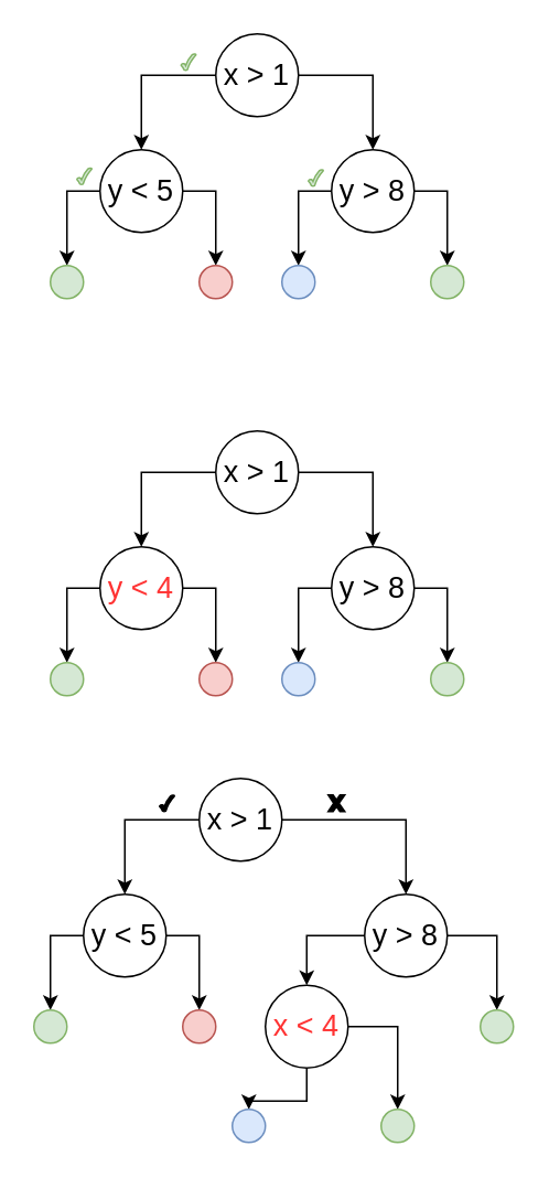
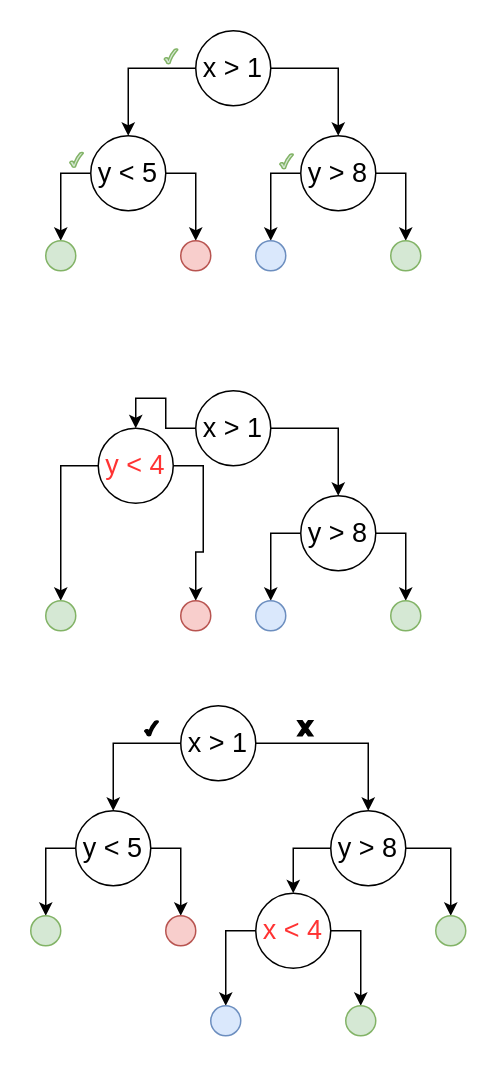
  <mxCell id="0" />
  <mxCell id="1" parent="0" />
  <mxCell id="2" value="" style="group" parent="1" vertex="1" connectable="0"><mxGeometry x="30" y="20" width="250" height="160" as="geometry" /></mxCell>
  <mxCell id="3" style="edgeStyle=orthogonalEdgeStyle;rounded=0;orthogonalLoop=1;jettySize=auto;html=1;entryX=0.5;entryY=0;entryDx=0;entryDy=0;" parent="2" source="5" target="8" edge="1"><mxGeometry relative="1" as="geometry" /></mxCell>
  <mxCell id="4" style="edgeStyle=orthogonalEdgeStyle;rounded=0;orthogonalLoop=1;jettySize=auto;html=1;" parent="2" source="5" target="11" edge="1"><mxGeometry relative="1" as="geometry" /></mxCell>
  <mxCell id="5" value="&lt;font style=&quot;font-size: 18px;&quot;&gt;x &amp;gt; 1&lt;/font&gt;" style="ellipse;whiteSpace=wrap;html=1;aspect=fixed;" parent="2" vertex="1"><mxGeometry x="100" width="50" height="50" as="geometry" /></mxCell>
  <mxCell id="6" style="edgeStyle=orthogonalEdgeStyle;rounded=0;orthogonalLoop=1;jettySize=auto;html=1;" parent="2" source="8" target="12" edge="1"><mxGeometry relative="1" as="geometry" /></mxCell>
  <mxCell id="7" style="edgeStyle=orthogonalEdgeStyle;rounded=0;orthogonalLoop=1;jettySize=auto;html=1;entryX=0.5;entryY=0;entryDx=0;entryDy=0;" parent="2" source="8" target="13" edge="1"><mxGeometry relative="1" as="geometry" /></mxCell>
  <mxCell id="8" value="&lt;font style=&quot;font-size: 18px;&quot;&gt;y &amp;lt; 5&lt;/font&gt;" style="ellipse;whiteSpace=wrap;html=1;aspect=fixed;" parent="2" vertex="1"><mxGeometry x="30" y="70" width="50" height="50" as="geometry" /></mxCell>
  <mxCell id="9" style="edgeStyle=orthogonalEdgeStyle;rounded=0;orthogonalLoop=1;jettySize=auto;html=1;" parent="2" source="11" target="15" edge="1"><mxGeometry relative="1" as="geometry" /></mxCell>
  <mxCell id="10" style="edgeStyle=orthogonalEdgeStyle;rounded=0;orthogonalLoop=1;jettySize=auto;html=1;exitX=1;exitY=0.5;exitDx=0;exitDy=0;entryX=0.5;entryY=0;entryDx=0;entryDy=0;" parent="2" source="11" target="16" edge="1"><mxGeometry relative="1" as="geometry" /></mxCell>
  <mxCell id="11" value="&lt;font style=&quot;font-size: 18px;&quot;&gt;y &amp;gt; 8&lt;/font&gt;" style="ellipse;whiteSpace=wrap;html=1;aspect=fixed;" parent="2" vertex="1"><mxGeometry x="170" y="70" width="50" height="50" as="geometry" /></mxCell>
  <mxCell id="12" value="" style="ellipse;whiteSpace=wrap;html=1;aspect=fixed;fillColor=#d5e8d4;strokeColor=#82b366;" parent="2" vertex="1"><mxGeometry y="140" width="20" height="20" as="geometry" /></mxCell>
  <mxCell id="13" value="" style="ellipse;whiteSpace=wrap;html=1;aspect=fixed;fillColor=#f8cecc;strokeColor=#b85450;" parent="2" vertex="1"><mxGeometry x="90" y="140" width="20" height="20" as="geometry" /></mxCell>
  <mxCell id="14" style="edgeStyle=orthogonalEdgeStyle;rounded=0;orthogonalLoop=1;jettySize=auto;html=1;exitX=0.5;exitY=1;exitDx=0;exitDy=0;" parent="2" source="13" target="13" edge="1"><mxGeometry relative="1" as="geometry" /></mxCell>
  <mxCell id="15" value="" style="ellipse;whiteSpace=wrap;html=1;aspect=fixed;fillColor=#dae8fc;strokeColor=#6c8ebf;" parent="2" vertex="1"><mxGeometry x="140" y="140" width="20" height="20" as="geometry" /></mxCell>
  <mxCell id="16" value="" style="ellipse;whiteSpace=wrap;html=1;aspect=fixed;fillColor=#d5e8d4;strokeColor=#82b366;" parent="2" vertex="1"><mxGeometry x="230" y="140" width="20" height="20" as="geometry" /></mxCell>
  <mxCell id="17" value="" style="verticalLabelPosition=bottom;verticalAlign=top;html=1;shape=mxgraph.basic.tick;fillColor=#d5e8d4;strokeColor=#82b366;" vertex="1" parent="2"><mxGeometry x="79" y="12" width="9" height="10" as="geometry" /></mxCell>
  <mxCell id="18" style="edgeStyle=orthogonalEdgeStyle;rounded=0;orthogonalLoop=1;jettySize=auto;html=1;entryX=0.5;entryY=0;entryDx=0;entryDy=0;" parent="1" source="20" target="23" edge="1"><mxGeometry relative="1" as="geometry" /></mxCell>
  <mxCell id="19" style="edgeStyle=orthogonalEdgeStyle;rounded=0;orthogonalLoop=1;jettySize=auto;html=1;" parent="1" source="20" target="26" edge="1"><mxGeometry relative="1" as="geometry" /></mxCell>
  <mxCell id="20" value="&lt;font style=&quot;font-size: 18px;&quot;&gt;x &amp;gt; 1&lt;/font&gt;" style="ellipse;whiteSpace=wrap;html=1;aspect=fixed;" parent="1" vertex="1"><mxGeometry x="120" y="470" width="50" height="50" as="geometry" /></mxCell>
  <mxCell id="21" style="edgeStyle=orthogonalEdgeStyle;rounded=0;orthogonalLoop=1;jettySize=auto;html=1;" parent="1" source="23" target="27" edge="1"><mxGeometry relative="1" as="geometry" /></mxCell>
  <mxCell id="22" style="edgeStyle=orthogonalEdgeStyle;rounded=0;orthogonalLoop=1;jettySize=auto;html=1;entryX=0.5;entryY=0;entryDx=0;entryDy=0;" parent="1" source="23" target="28" edge="1"><mxGeometry relative="1" as="geometry" /></mxCell>
  <mxCell id="23" value="&lt;font style=&quot;font-size: 18px;&quot;&gt;y &amp;lt; 5&lt;/font&gt;" style="ellipse;whiteSpace=wrap;html=1;aspect=fixed;" parent="1" vertex="1"><mxGeometry x="50" y="540" width="50" height="50" as="geometry" /></mxCell>
  <mxCell id="24" style="edgeStyle=orthogonalEdgeStyle;rounded=0;orthogonalLoop=1;jettySize=auto;html=1;exitX=1;exitY=0.5;exitDx=0;exitDy=0;entryX=0.5;entryY=0;entryDx=0;entryDy=0;" parent="1" source="26" target="30" edge="1"><mxGeometry relative="1" as="geometry" /></mxCell>
  <mxCell id="25" style="edgeStyle=orthogonalEdgeStyle;rounded=0;orthogonalLoop=1;jettySize=auto;html=1;exitX=0;exitY=0.5;exitDx=0;exitDy=0;" parent="1" source="26" target="33" edge="1"><mxGeometry relative="1" as="geometry" /></mxCell>
  <mxCell id="26" value="&lt;font style=&quot;font-size: 18px;&quot;&gt;y &amp;gt; 8&lt;/font&gt;" style="ellipse;whiteSpace=wrap;html=1;aspect=fixed;" parent="1" vertex="1"><mxGeometry x="220" y="540" width="50" height="50" as="geometry" /></mxCell>
  <mxCell id="27" value="" style="ellipse;whiteSpace=wrap;html=1;aspect=fixed;fillColor=#d5e8d4;strokeColor=#82b366;" parent="1" vertex="1"><mxGeometry x="20" y="610" width="20" height="20" as="geometry" /></mxCell>
  <mxCell id="28" value="" style="ellipse;whiteSpace=wrap;html=1;aspect=fixed;fillColor=#f8cecc;strokeColor=#b85450;" parent="1" vertex="1"><mxGeometry x="110" y="610" width="20" height="20" as="geometry" /></mxCell>
  <mxCell id="29" style="edgeStyle=orthogonalEdgeStyle;rounded=0;orthogonalLoop=1;jettySize=auto;html=1;exitX=0.5;exitY=1;exitDx=0;exitDy=0;" parent="1" source="28" target="28" edge="1"><mxGeometry relative="1" as="geometry" /></mxCell>
  <mxCell id="30" value="" style="ellipse;whiteSpace=wrap;html=1;aspect=fixed;fillColor=#d5e8d4;strokeColor=#82b366;" parent="1" vertex="1"><mxGeometry x="290" y="610" width="20" height="20" as="geometry" /></mxCell>
  <mxCell id="31" style="edgeStyle=orthogonalEdgeStyle;rounded=0;orthogonalLoop=1;jettySize=auto;html=1;entryX=0.5;entryY=0;entryDx=0;entryDy=0;fontColor=#FF3333;" parent="1" source="33" target="48" edge="1"><mxGeometry relative="1" as="geometry" /></mxCell>
  <mxCell id="32" style="edgeStyle=orthogonalEdgeStyle;rounded=0;orthogonalLoop=1;jettySize=auto;html=1;exitX=1;exitY=0.5;exitDx=0;exitDy=0;entryX=0.5;entryY=0;entryDx=0;entryDy=0;fontColor=#FF3333;" parent="1" source="33" target="49" edge="1"><mxGeometry relative="1" as="geometry" /></mxCell>
- <mxCell id="33" value="&lt;font style=&quot;font-size: 18px;&quot;&gt;x &amp;lt; 4&lt;/font&gt;" style="ellipse;whiteSpace=wrap;html=1;aspect=fixed;fontColor=#FF3333;" parent="1" vertex="1"><mxGeometry x="160" y="595" width="50" height="50" as="geometry" /></mxCell>
+ <mxCell id="33" value="&lt;font style=&quot;font-size: 18px;&quot;&gt;x &amp;lt; 4&lt;/font&gt;" style="ellipse;whiteSpace=wrap;html=1;aspect=fixed;fontColor=#FF3333;" parent="1" vertex="1"><mxGeometry x="170" y="595" width="50" height="50" as="geometry" /></mxCell>
  <mxCell id="34" style="edgeStyle=orthogonalEdgeStyle;rounded=0;orthogonalLoop=1;jettySize=auto;html=1;entryX=0.5;entryY=0;entryDx=0;entryDy=0;" parent="1" source="36" target="39" edge="1"><mxGeometry relative="1" as="geometry" /></mxCell>
  <mxCell id="35" style="edgeStyle=orthogonalEdgeStyle;rounded=0;orthogonalLoop=1;jettySize=auto;html=1;" parent="1" source="36" target="42" edge="1"><mxGeometry relative="1" as="geometry" /></mxCell>
  <mxCell id="36" value="&lt;font style=&quot;font-size: 18px;&quot;&gt;x &amp;gt; 1&lt;/font&gt;" style="ellipse;whiteSpace=wrap;html=1;aspect=fixed;" parent="1" vertex="1"><mxGeometry x="130" y="260" width="50" height="50" as="geometry" /></mxCell>
  <mxCell id="37" style="edgeStyle=orthogonalEdgeStyle;rounded=0;orthogonalLoop=1;jettySize=auto;html=1;" parent="1" source="39" target="43" edge="1"><mxGeometry relative="1" as="geometry" /></mxCell>
  <mxCell id="38" style="edgeStyle=orthogonalEdgeStyle;rounded=0;orthogonalLoop=1;jettySize=auto;html=1;entryX=0.5;entryY=0;entryDx=0;entryDy=0;" parent="1" source="39" target="44" edge="1"><mxGeometry relative="1" as="geometry" /></mxCell>
- <mxCell id="39" value="&lt;font style=&quot;font-size: 18px; color: rgb(255, 51, 51);&quot;&gt;y &amp;lt; 4&lt;/font&gt;" style="ellipse;whiteSpace=wrap;html=1;aspect=fixed;" parent="1" vertex="1"><mxGeometry x="60" y="330" width="50" height="50" as="geometry" /></mxCell>
+ <mxCell id="39" value="&lt;font style=&quot;font-size: 18px; color: rgb(255, 51, 51);&quot;&gt;y &amp;lt; 4&lt;/font&gt;" style="ellipse;whiteSpace=wrap;html=1;aspect=fixed;" parent="1" vertex="1"><mxGeometry x="65" y="285" width="50" height="50" as="geometry" /></mxCell>
  <mxCell id="40" style="edgeStyle=orthogonalEdgeStyle;rounded=0;orthogonalLoop=1;jettySize=auto;html=1;" parent="1" source="42" target="46" edge="1"><mxGeometry relative="1" as="geometry" /></mxCell>
  <mxCell id="41" style="edgeStyle=orthogonalEdgeStyle;rounded=0;orthogonalLoop=1;jettySize=auto;html=1;exitX=1;exitY=0.5;exitDx=0;exitDy=0;entryX=0.5;entryY=0;entryDx=0;entryDy=0;" parent="1" source="42" target="47" edge="1"><mxGeometry relative="1" as="geometry" /></mxCell>
  <mxCell id="42" value="&lt;font style=&quot;font-size: 18px;&quot;&gt;y &amp;gt; 8&lt;/font&gt;" style="ellipse;whiteSpace=wrap;html=1;aspect=fixed;" parent="1" vertex="1"><mxGeometry x="200" y="330" width="50" height="50" as="geometry" /></mxCell>
  <mxCell id="43" value="" style="ellipse;whiteSpace=wrap;html=1;aspect=fixed;fillColor=#d5e8d4;strokeColor=#82b366;" parent="1" vertex="1"><mxGeometry x="30" y="400" width="20" height="20" as="geometry" /></mxCell>
  <mxCell id="44" value="" style="ellipse;whiteSpace=wrap;html=1;aspect=fixed;fillColor=#f8cecc;strokeColor=#b85450;" parent="1" vertex="1"><mxGeometry x="120" y="400" width="20" height="20" as="geometry" /></mxCell>
  <mxCell id="45" style="edgeStyle=orthogonalEdgeStyle;rounded=0;orthogonalLoop=1;jettySize=auto;html=1;exitX=0.5;exitY=1;exitDx=0;exitDy=0;" parent="1" source="44" target="44" edge="1"><mxGeometry relative="1" as="geometry" /></mxCell>
  <mxCell id="46" value="" style="ellipse;whiteSpace=wrap;html=1;aspect=fixed;fillColor=#dae8fc;strokeColor=#6c8ebf;" parent="1" vertex="1"><mxGeometry x="170" y="400" width="20" height="20" as="geometry" /></mxCell>
  <mxCell id="47" value="" style="ellipse;whiteSpace=wrap;html=1;aspect=fixed;fillColor=#d5e8d4;strokeColor=#82b366;" parent="1" vertex="1"><mxGeometry x="260" y="400" width="20" height="20" as="geometry" /></mxCell>
  <mxCell id="48" value="" style="ellipse;whiteSpace=wrap;html=1;aspect=fixed;fillColor=#dae8fc;strokeColor=#6c8ebf;fontColor=#FF3333;" parent="1" vertex="1"><mxGeometry x="140" y="670" width="20" height="20" as="geometry" /></mxCell>
  <mxCell id="49" value="" style="ellipse;whiteSpace=wrap;html=1;aspect=fixed;fillColor=#d5e8d4;strokeColor=#82b366;fontColor=#FF3333;" parent="1" vertex="1"><mxGeometry x="230" y="670" width="20" height="20" as="geometry" /></mxCell>
  <mxCell id="50" value="" style="verticalLabelPosition=bottom;verticalAlign=top;html=1;shape=mxgraph.basic.tick;fillColor=#d5e8d4;strokeColor=#82b366;" vertex="1" parent="1"><mxGeometry x="46" y="101" width="9" height="10" as="geometry" /></mxCell>
  <mxCell id="51" value="" style="verticalLabelPosition=bottom;verticalAlign=top;html=1;shape=mxgraph.basic.tick;fillColor=#d5e8d4;strokeColor=#82b366;" vertex="1" parent="1"><mxGeometry x="186" y="102" width="9" height="10" as="geometry" /></mxCell>
  <mxCell id="52" value="" style="verticalLabelPosition=bottom;verticalAlign=top;html=1;shape=mxgraph.basic.tick;fillColor=#000000;strokeColor=#000000;fontColor=#ffffff;" vertex="1" parent="1"><mxGeometry x="96" y="480" width="9" height="10" as="geometry" /></mxCell>
  <mxCell id="53" value="" style="verticalLabelPosition=bottom;verticalAlign=top;html=1;shape=mxgraph.basic.x;fillColor=#000000;strokeColor=#000000;fontColor=#ffffff;" vertex="1" parent="1"><mxGeometry x="198" y="480" width="10" height="10" as="geometry" /></mxCell>
